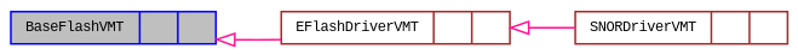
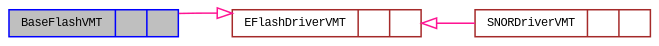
  digraph {
    fontname="Liberation Mono"
    rankdir=LR
    node [color=brown fontname="Liberation Mono" fontsize=8 shape=record]
    edge [arrowtail=onormal color=deeppink dir=back fontname="Liberation Mono" fontsize=8 labelfontname=Helvetica labelfontsize=8 style=solid]
    n1 [color=blue fillcolor=grey75 fontcolor=black height=0.2 label="{BaseFlashVMT\n||}" style=filled width=0.4]
    n2 [height=0.2 label="{EFlashDriverVMT\n||}" width=0.4]
    n3 [height=0.2 label="{SNORDriverVMT\n||}" width=0.4]
-   n1 -> n2
+   n2 -> n1
    n2 -> n3
  }
